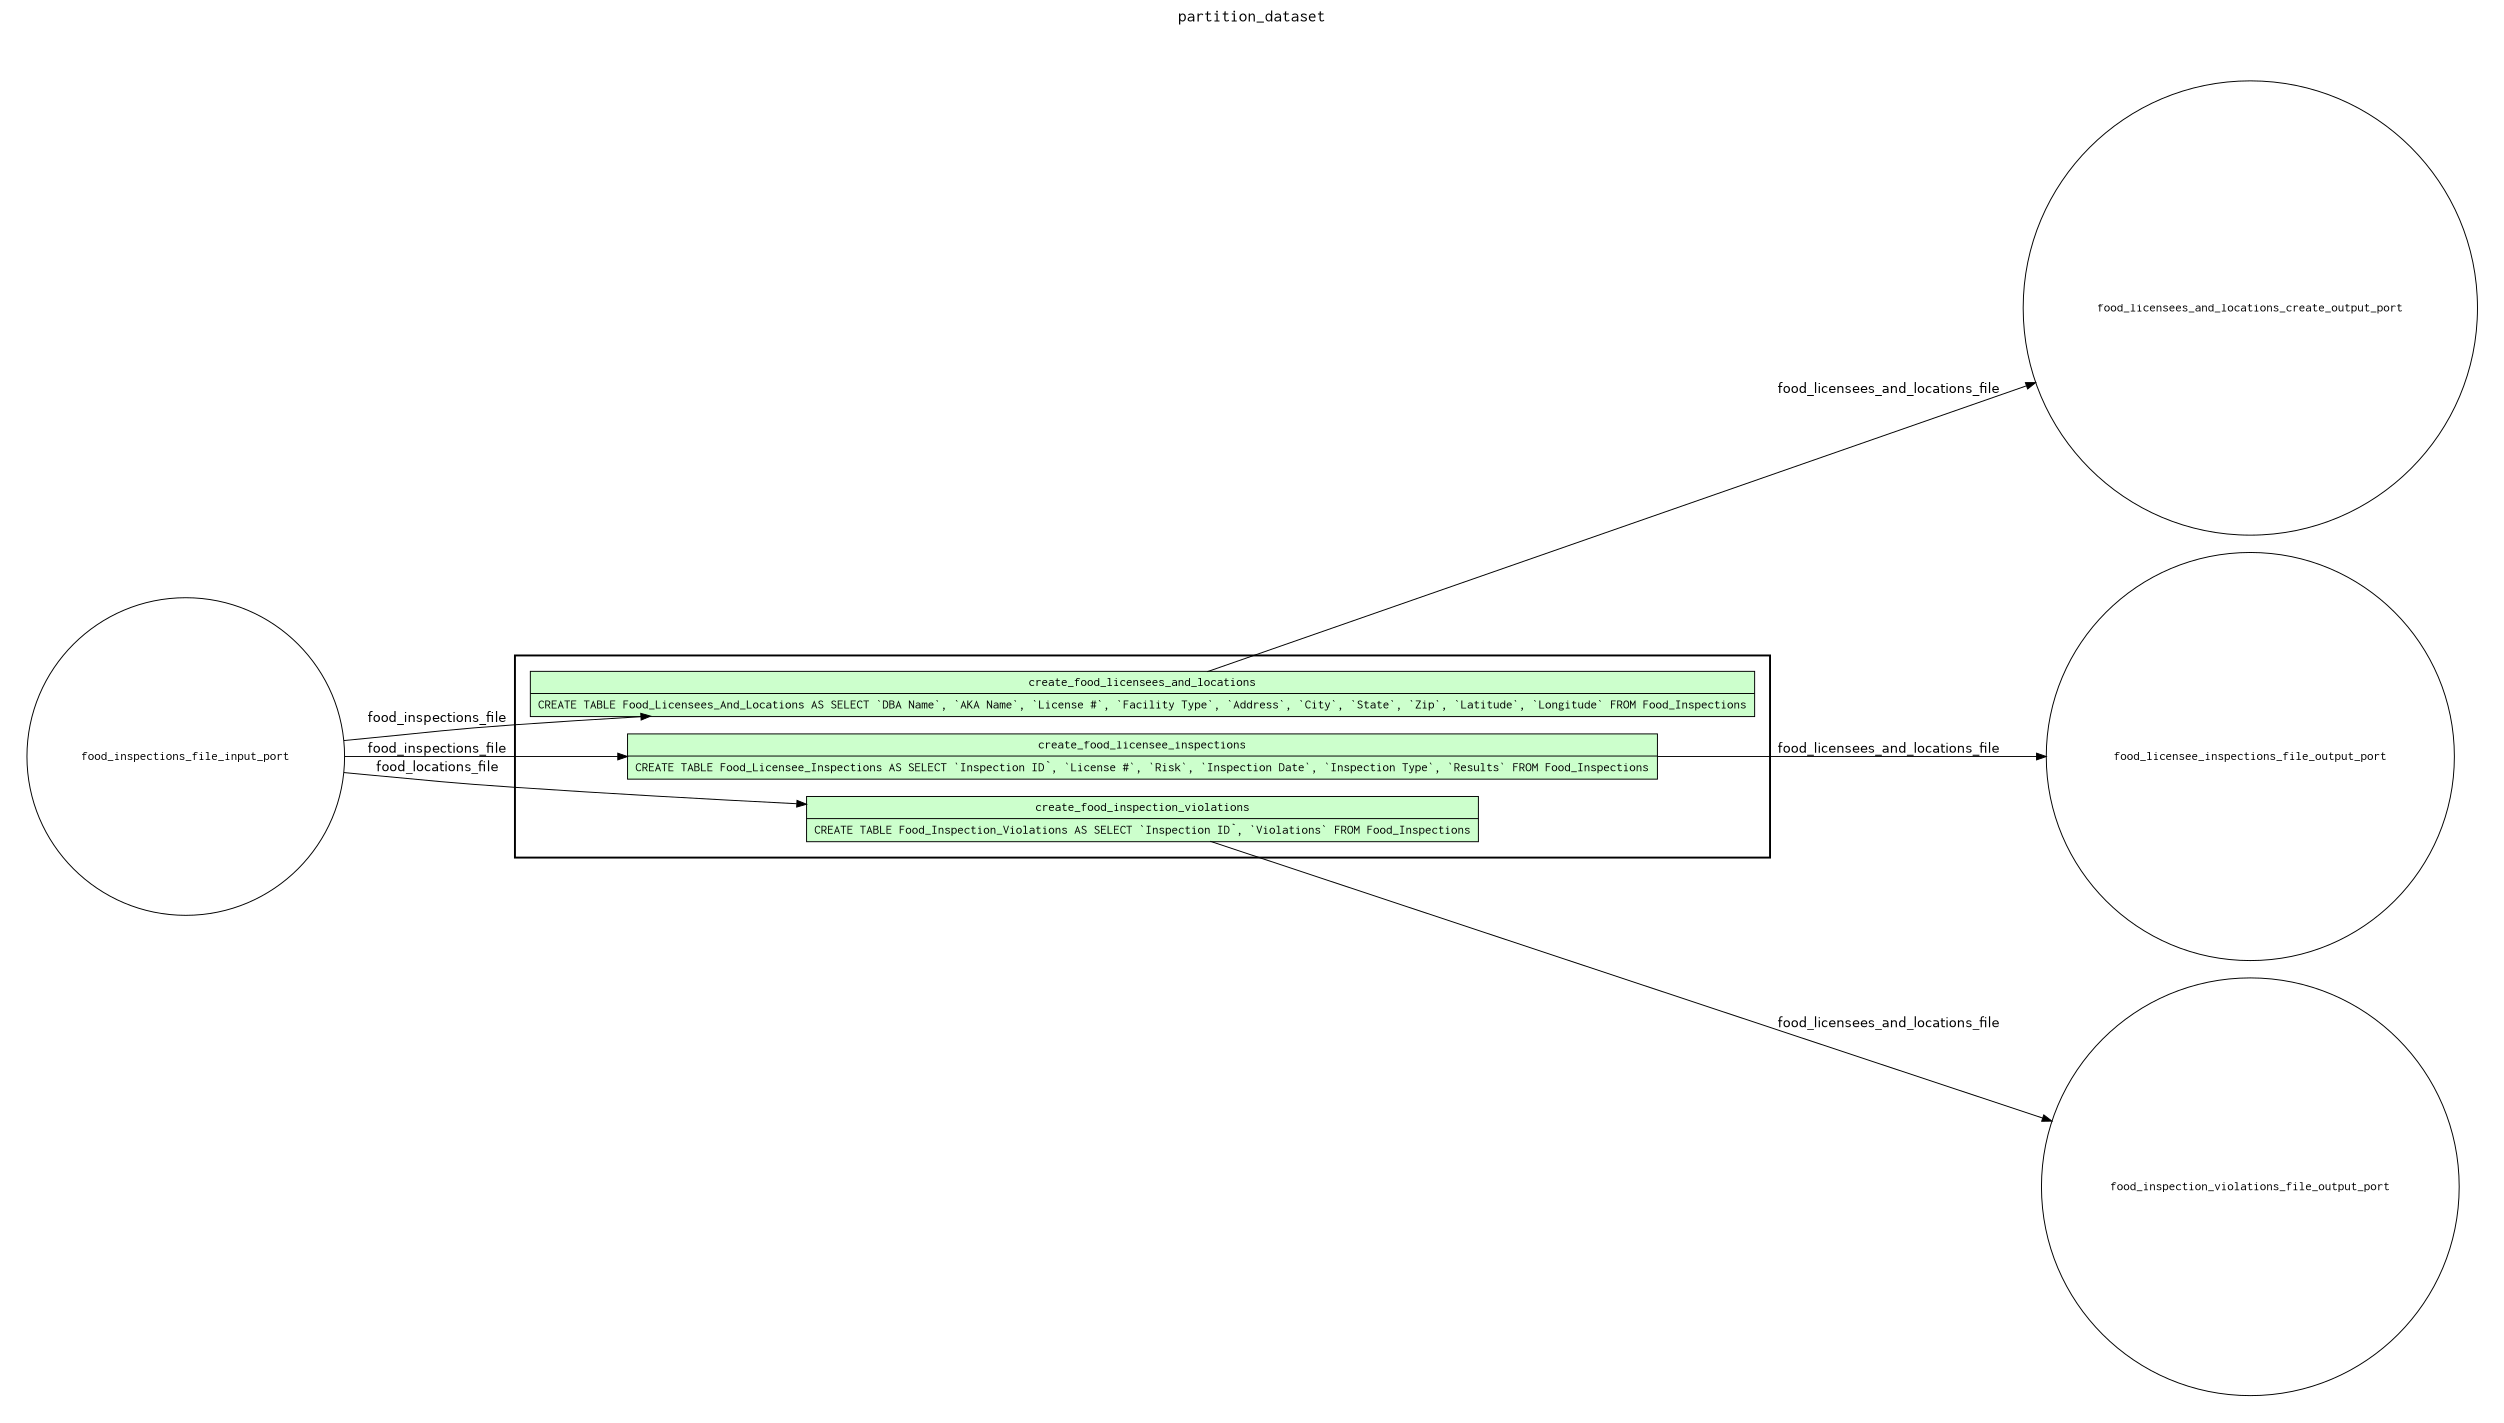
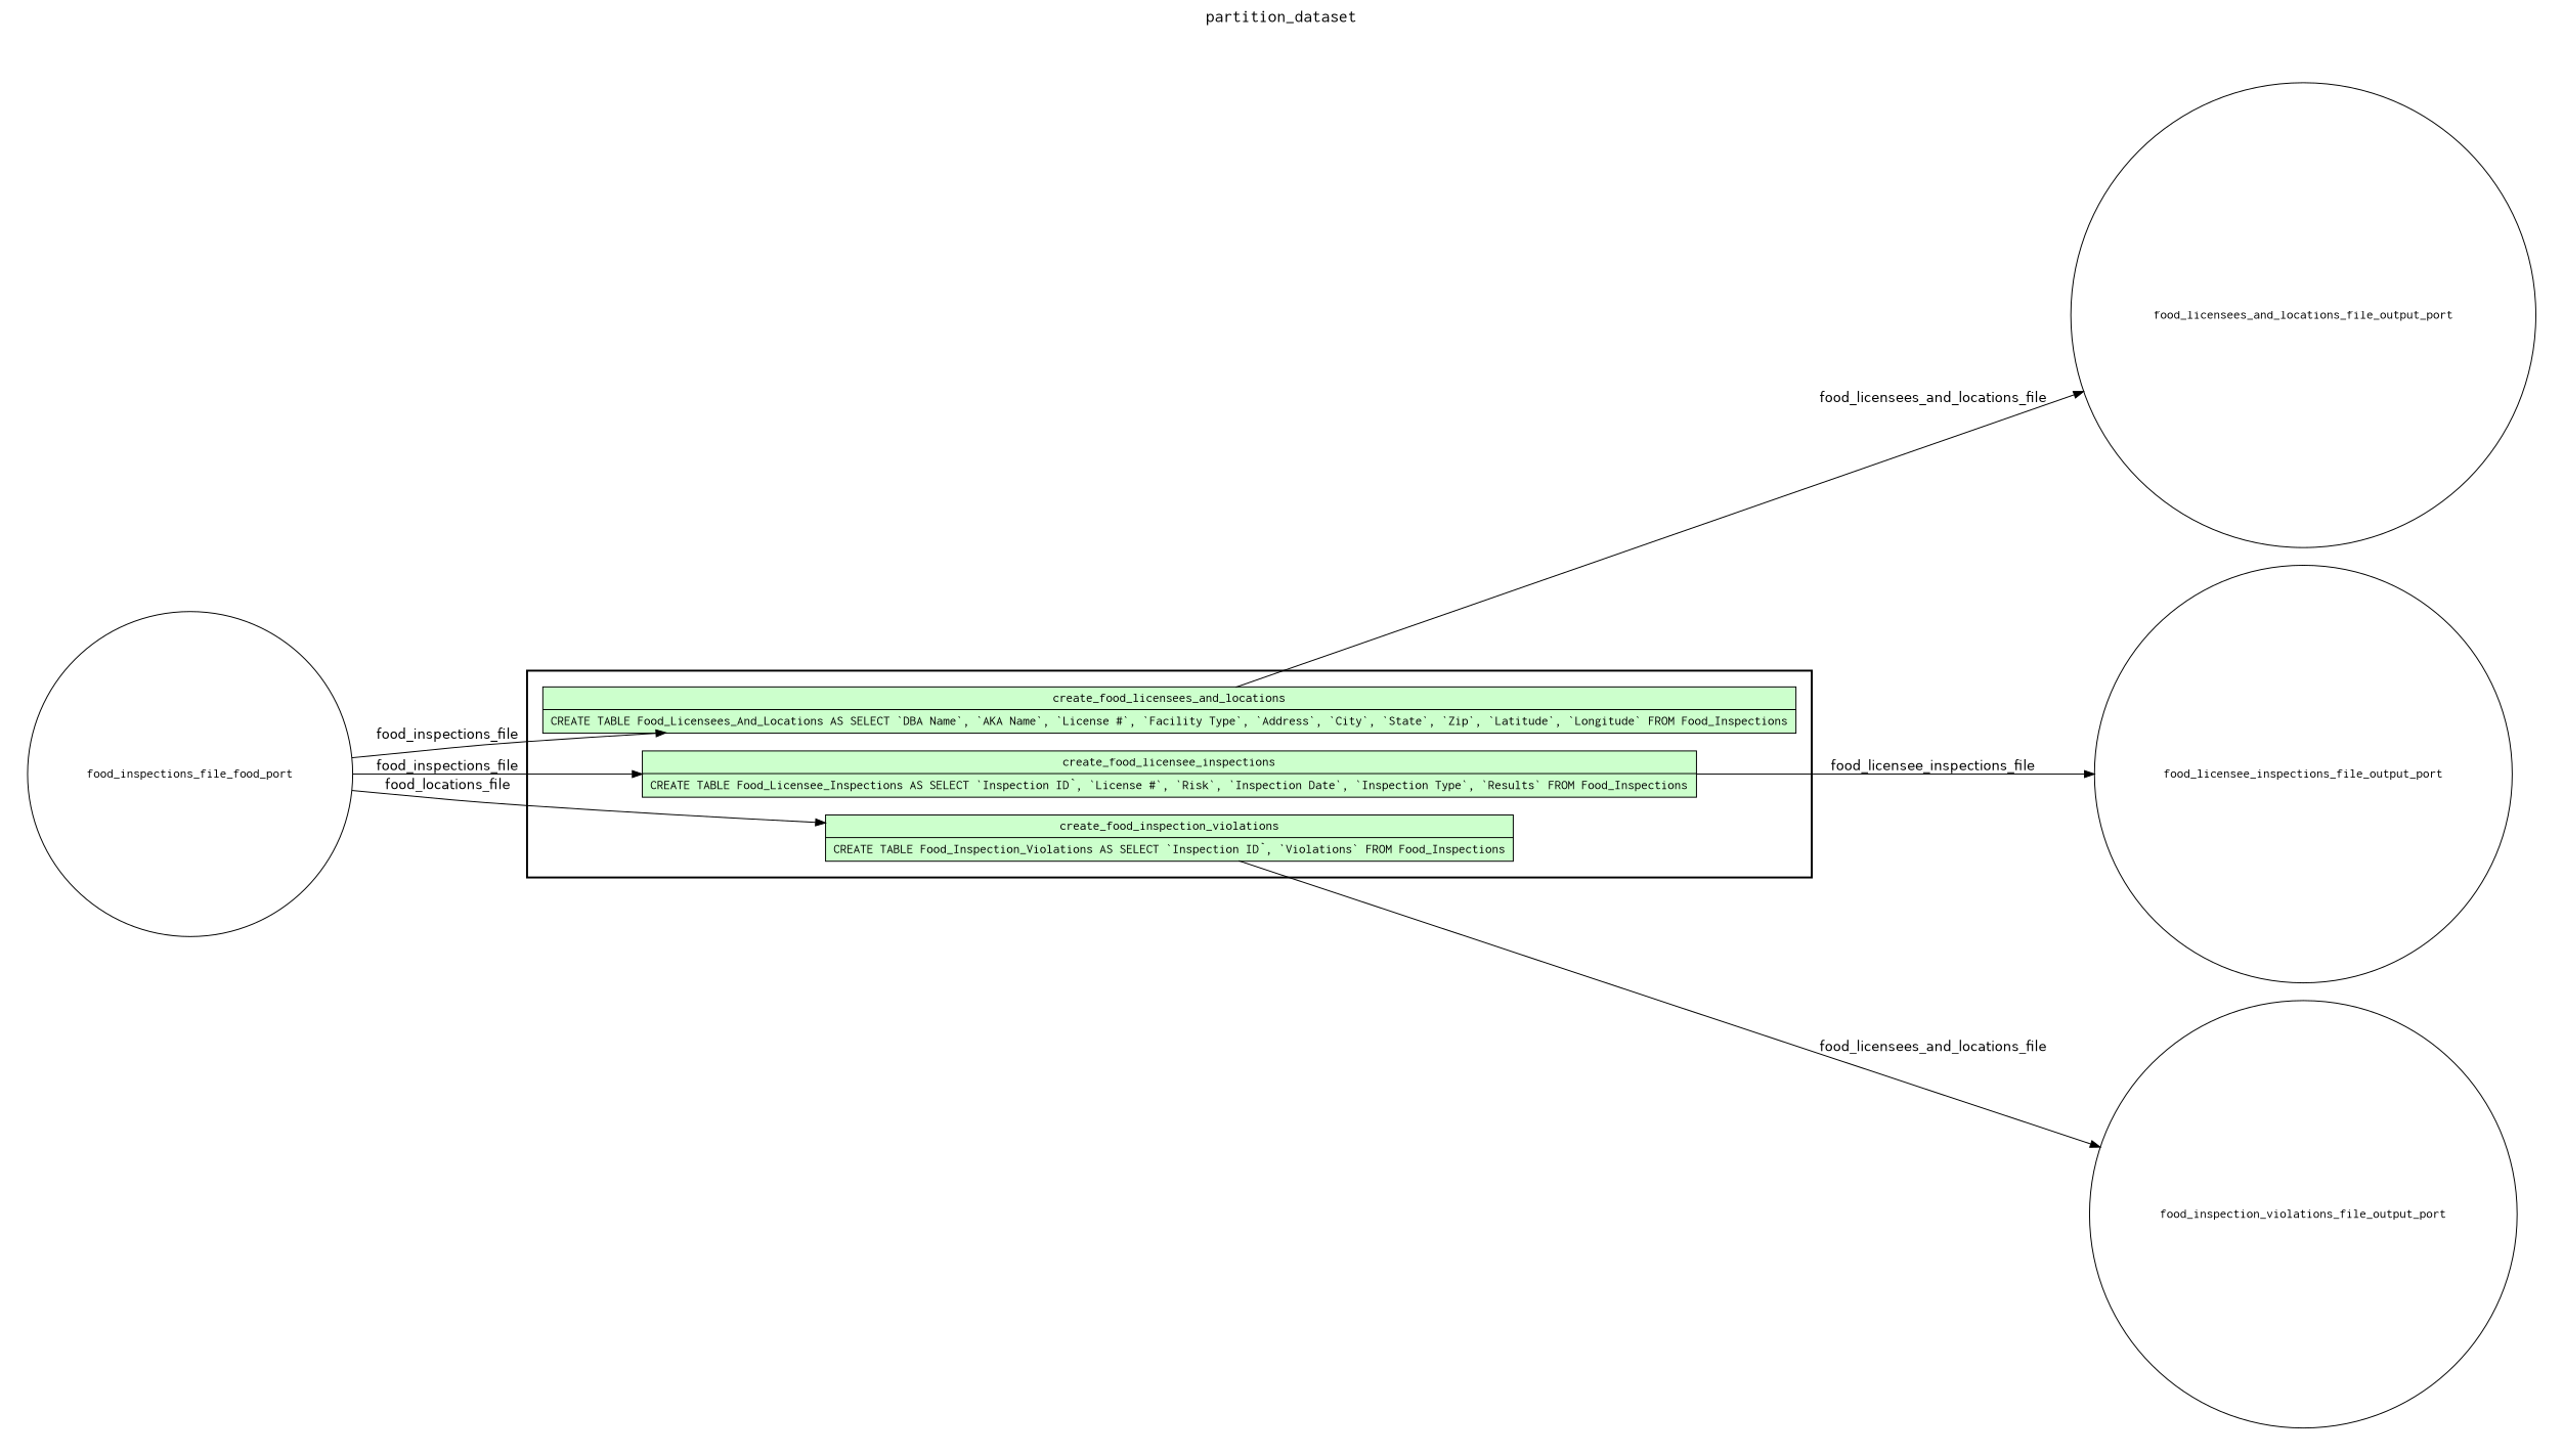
  digraph {
    fontname=Courier
    fontsize=18
    label=partition_dataset
    labelloc=t
    rankdir=LR
    node [fillcolor="#FFFFFF" fontname=Courier peripheries=1 shape=circle style=filled]
    edge [fontname=Helvetica]
    n1 [fillcolor="#CCFFCC" label="{{<f0> create_food_licensees_and_locations |<f1> CREATE TABLE Food_Licensees_And_Locations AS SELECT `DBA Name`, `AKA Name`, `License #`, `Facility Type`, `Address`, `City`, `State`, `Zip`, `Latitude`, `Longitude` FROM Food_Inspections}}" rankdir=LR shape=record]
    n2 [fillcolor="#CCFFCC" label="{{<f0> create_food_licensee_inspections |<f1> CREATE TABLE Food_Licensee_Inspections AS SELECT `Inspection ID`, `License #`, `Risk`, `Inspection Date`, `Inspection Type`, `Results` FROM Food_Inspections}}" rankdir=LR shape=record]
    n3 [fillcolor="#CCFFCC" label="{{<f0> create_food_inspection_violations |<f1> CREATE TABLE Food_Inspection_Violations AS SELECT `Inspection ID`, `Violations` FROM Food_Inspections}}" rankdir=LR shape=record]
-   food_licensees_and_locations_file_output_port [width=0.2 label=food_licensees_and_locations_create_output_port]
+   food_licensees_and_locations_file_output_port [width=0.2]
    food_licensee_inspections_file_output_port [width=0.2]
    food_inspection_violations_file_output_port [width=0.2]
-   food_inspections_file_input_port [width=0.2]
+   food_inspections_file_input_port [width=0.2 label=food_inspections_file_food_port]
    subgraph cluster_1 {
      color=black
      label=""
      penwidth=2
      subgraph cluster_2 {
        color=white
        label=""
        penwidth=2
        n1
        n2
        n3
      }
    }
    subgraph cluster_3 {
      color=white
      label=""
      subgraph cluster_4 {
        color=white
        label=""
        food_licensees_and_locations_file_output_port
        food_licensee_inspections_file_output_port
        food_inspection_violations_file_output_port
      }
    }
    subgraph cluster_5 {
      color=white
      label=""
      subgraph cluster_6 {
        color=white
        label=""
        food_inspections_file_input_port
      }
    }
    n1 -> food_licensees_and_locations_file_output_port [label=food_licensees_and_locations_file]
-   n2 -> food_licensee_inspections_file_output_port [label=food_licensees_and_locations_file]
+   n2 -> food_licensee_inspections_file_output_port [label=food_licensee_inspections_file]
    n3 -> food_inspection_violations_file_output_port [label=food_licensees_and_locations_file]
    food_inspections_file_input_port -> n1 [label=food_inspections_file]
    food_inspections_file_input_port -> n2 [label=food_inspections_file]
    food_inspections_file_input_port -> n3 [label=food_locations_file]
  }
